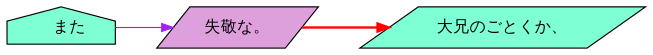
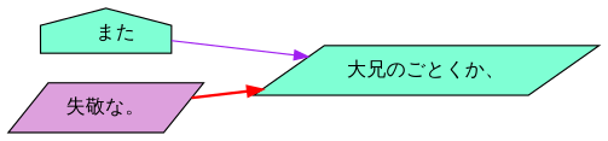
  digraph {
    rankdir=LR
    node [fillcolor=aquamarine shape=parallelogram style=filled]
    n1 [label="　また" shape=house]
    n2 [label="大兄のごとくか、"]
    n3 [fillcolor=plum label="失敬な。"]
-   n1 -> n3 [color=purple style=solid]
+   n1 -> n2 [color=purple style=solid]
    n3 -> n2 [color=red style=bold]
  }
